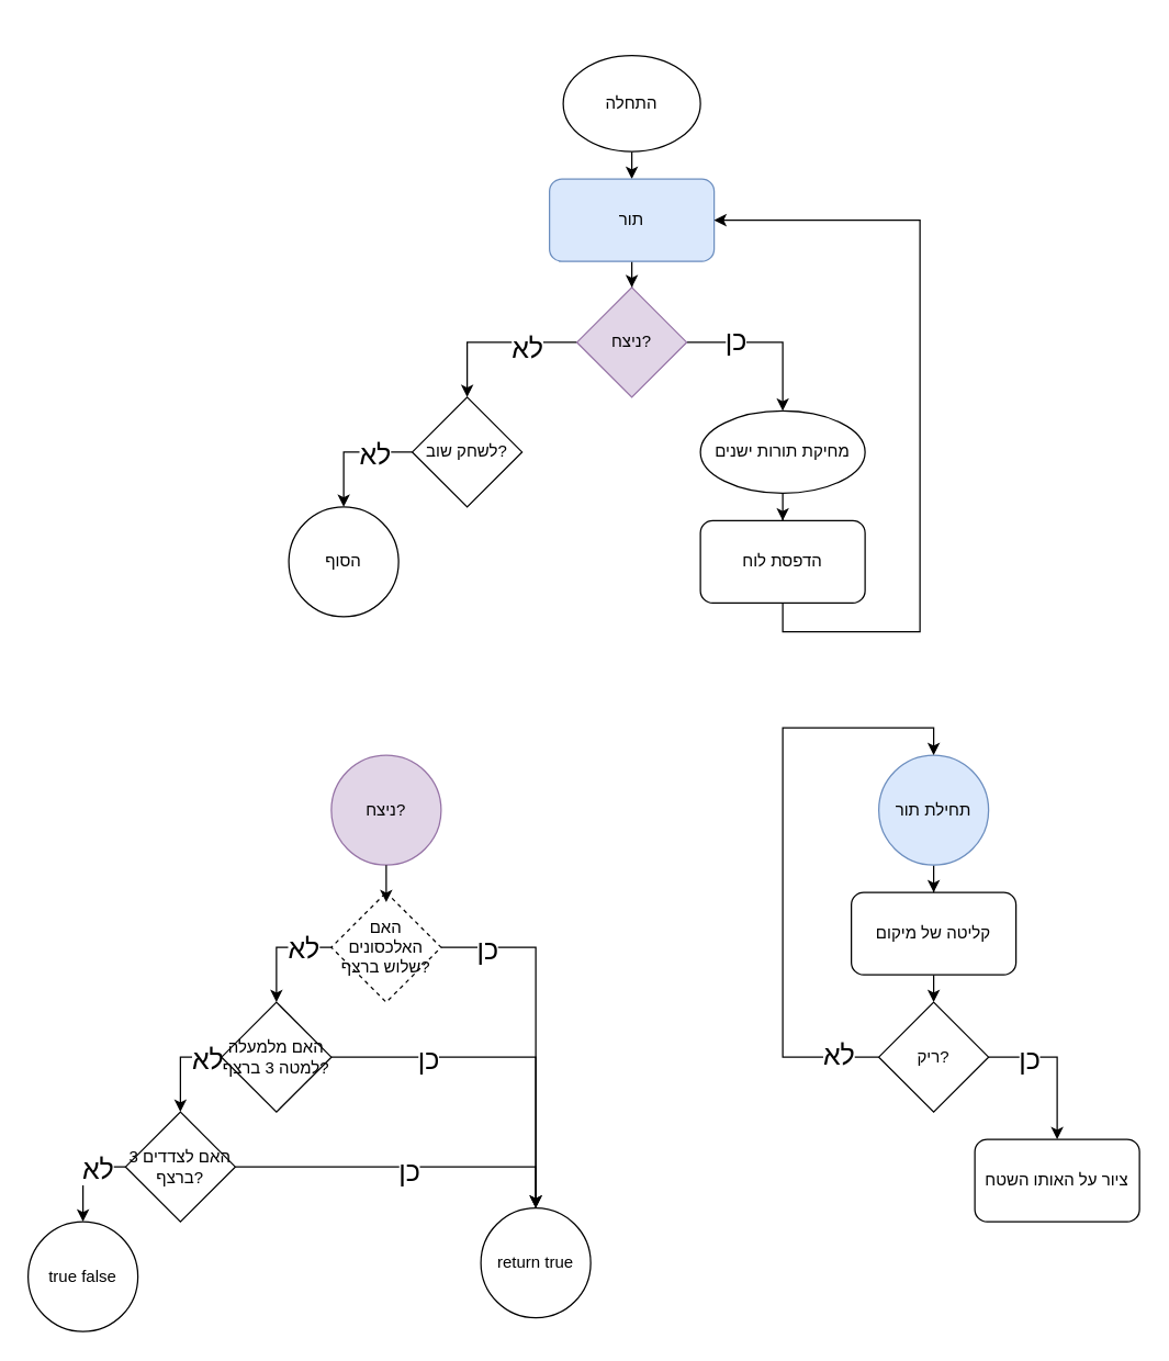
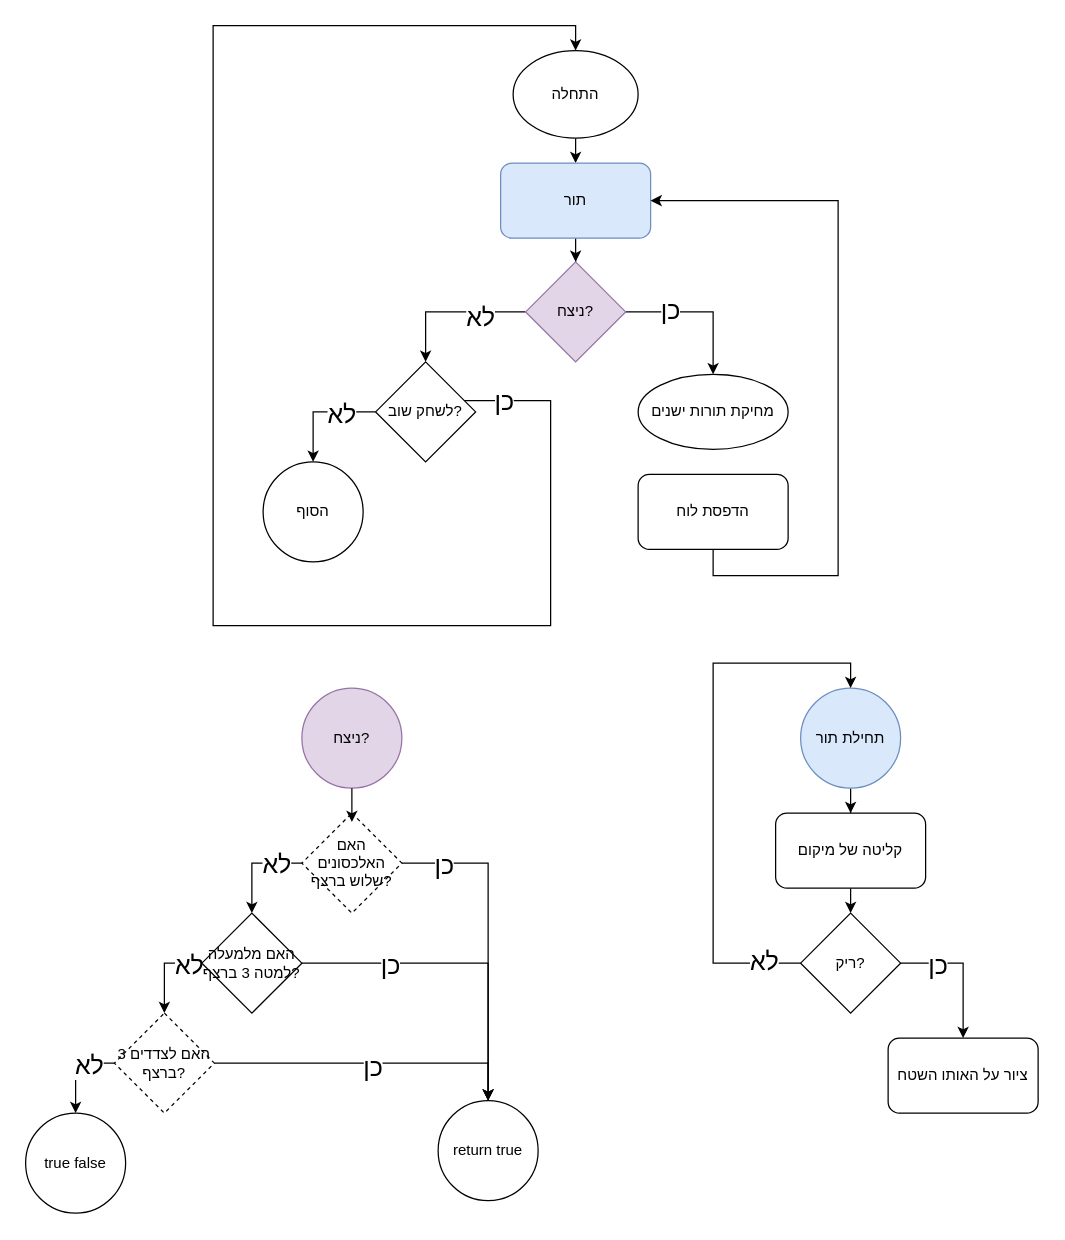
  <mxCell id="0" />
  <mxCell id="1" parent="0" />
  <mxCell id="2" style="edgeStyle=orthogonalEdgeStyle;rounded=0;orthogonalLoop=1;jettySize=auto;html=1;exitX=0.5;exitY=1;exitDx=0;exitDy=0;entryX=0.5;entryY=0;entryDx=0;entryDy=0;" parent="1" source="3" target="5" edge="1"><mxGeometry relative="1" as="geometry" /></mxCell>
  <mxCell id="3" value="התחלה" style="ellipse;whiteSpace=wrap;html=1;" parent="1" vertex="1"><mxGeometry x="410" y="40" width="100" height="70" as="geometry" /></mxCell>
  <mxCell id="4" style="edgeStyle=orthogonalEdgeStyle;rounded=0;orthogonalLoop=1;jettySize=auto;html=1;exitX=0.5;exitY=1;exitDx=0;exitDy=0;" parent="1" source="5" target="12" edge="1"><mxGeometry relative="1" as="geometry" /></mxCell>
  <mxCell id="5" value="תור" style="rounded=1;whiteSpace=wrap;html=1;labelBackgroundColor=none;labelBorderColor=none;fillColor=#dae8fc;strokeColor=#6c8ebf;" parent="1" vertex="1"><mxGeometry x="400" y="130" width="120" height="60" as="geometry" /></mxCell>
- <mxCell id="6" style="edgeStyle=orthogonalEdgeStyle;rounded=0;orthogonalLoop=1;jettySize=auto;html=1;exitX=0.5;exitY=1;exitDx=0;exitDy=0;" parent="1" source="7" target="14" edge="1"><mxGeometry relative="1" as="geometry" /></mxCell>
  <mxCell id="7" value="מחיקת תורות ישנים" style="ellipse;whiteSpace=wrap;html=1;" parent="1" vertex="1"><mxGeometry x="510" y="299" width="120" height="60" as="geometry" /></mxCell>
  <mxCell id="8" style="edgeStyle=orthogonalEdgeStyle;rounded=0;orthogonalLoop=1;jettySize=auto;html=1;" parent="1" source="12" target="7" edge="1"><mxGeometry relative="1" as="geometry" /></mxCell>
  <mxCell id="9" value="כן" style="edgeLabel;html=1;align=center;verticalAlign=middle;resizable=0;points=[];fontSize=20;" parent="8" vertex="1" connectable="0"><mxGeometry x="-0.417" y="3" relative="1" as="geometry"><mxPoint as="offset" /></mxGeometry></mxCell>
  <mxCell id="10" style="edgeStyle=orthogonalEdgeStyle;rounded=0;orthogonalLoop=1;jettySize=auto;html=1;entryX=0.5;entryY=0;entryDx=0;entryDy=0;" parent="1" source="12" target="19" edge="1"><mxGeometry relative="1" as="geometry" /></mxCell>
  <mxCell id="11" value="לא" style="edgeLabel;html=1;align=center;verticalAlign=middle;resizable=0;points=[];fontSize=20;" parent="10" vertex="1" connectable="0"><mxGeometry x="-0.383" y="3" relative="1" as="geometry"><mxPoint as="offset" /></mxGeometry></mxCell>
  <mxCell id="12" value="ניצח?" style="rhombus;whiteSpace=wrap;html=1;fillColor=#e1d5e7;strokeColor=#9673a6;" parent="1" vertex="1"><mxGeometry x="420" y="209" width="80" height="80" as="geometry" /></mxCell>
  <mxCell id="13" style="edgeStyle=orthogonalEdgeStyle;rounded=0;orthogonalLoop=1;jettySize=auto;html=1;entryX=1;entryY=0.5;entryDx=0;entryDy=0;" parent="1" source="14" target="5" edge="1"><mxGeometry relative="1" as="geometry"><Array as="points"><mxPoint x="570" y="460" /><mxPoint x="670" y="460" /><mxPoint x="670" y="160" /></Array></mxGeometry></mxCell>
  <mxCell id="14" value="הדפסת לוח" style="rounded=1;whiteSpace=wrap;html=1;" parent="1" vertex="1"><mxGeometry x="510" y="379" width="120" height="60" as="geometry" /></mxCell>
+ <mxCell id="15" style="edgeStyle=orthogonalEdgeStyle;rounded=0;orthogonalLoop=1;jettySize=auto;html=1;entryX=0.5;entryY=0;entryDx=0;entryDy=0;" parent="1" source="19" target="3" edge="1"><mxGeometry relative="1" as="geometry"><Array as="points"><mxPoint x="440" y="320" /><mxPoint x="440" y="500" /><mxPoint x="170" y="500" /><mxPoint x="170" y="20" /><mxPoint x="460" y="20" /></Array></mxGeometry></mxCell>
+ <mxCell id="16" value="כן" style="edgeLabel;html=1;align=center;verticalAlign=middle;resizable=0;points=[];fontSize=20;" parent="15" vertex="1" connectable="0"><mxGeometry x="-0.952" y="1" relative="1" as="geometry"><mxPoint as="offset" /></mxGeometry></mxCell>
  <mxCell id="17" style="edgeStyle=orthogonalEdgeStyle;rounded=0;orthogonalLoop=1;jettySize=auto;html=1;entryX=0.5;entryY=0;entryDx=0;entryDy=0;" parent="1" source="19" target="20" edge="1"><mxGeometry relative="1" as="geometry" /></mxCell>
  <mxCell id="18" value="לא" style="edgeLabel;html=1;align=center;verticalAlign=middle;resizable=0;points=[];fontSize=20;" parent="17" vertex="1" connectable="0"><mxGeometry x="-0.378" relative="1" as="geometry"><mxPoint as="offset" /></mxGeometry></mxCell>
  <mxCell id="19" value="לשחק שוב?" style="rhombus;whiteSpace=wrap;html=1;" parent="1" vertex="1"><mxGeometry x="300" y="289" width="80" height="80" as="geometry" /></mxCell>
  <mxCell id="20" value="הסוף" style="ellipse;whiteSpace=wrap;html=1;aspect=fixed;" parent="1" vertex="1"><mxGeometry x="210" y="369" width="80" height="80" as="geometry" /></mxCell>
  <mxCell id="21" style="edgeStyle=orthogonalEdgeStyle;rounded=0;orthogonalLoop=1;jettySize=auto;html=1;exitX=0.5;exitY=1;exitDx=0;exitDy=0;" parent="1" source="22" target="24" edge="1"><mxGeometry relative="1" as="geometry" /></mxCell>
  <mxCell id="22" value="תחילת תור" style="ellipse;whiteSpace=wrap;html=1;aspect=fixed;fillColor=#dae8fc;strokeColor=#6c8ebf;" parent="1" vertex="1"><mxGeometry x="640" y="550" width="80" height="80" as="geometry" /></mxCell>
  <mxCell id="23" style="edgeStyle=orthogonalEdgeStyle;rounded=0;orthogonalLoop=1;jettySize=auto;html=1;exitX=0.5;exitY=1;exitDx=0;exitDy=0;entryX=0.5;entryY=0;entryDx=0;entryDy=0;" parent="1" source="24" target="29" edge="1"><mxGeometry relative="1" as="geometry" /></mxCell>
  <mxCell id="24" value="קליטה של מיקום" style="rounded=1;whiteSpace=wrap;html=1;" parent="1" vertex="1"><mxGeometry x="620" y="650" width="120" height="60" as="geometry" /></mxCell>
  <mxCell id="25" style="edgeStyle=orthogonalEdgeStyle;rounded=0;orthogonalLoop=1;jettySize=auto;html=1;exitX=1;exitY=0.5;exitDx=0;exitDy=0;" parent="1" source="29" target="30" edge="1"><mxGeometry relative="1" as="geometry" /></mxCell>
  <mxCell id="26" value="&lt;font style=&quot;font-size: 20px;&quot;&gt;כן&lt;/font&gt;" style="edgeLabel;html=1;align=center;verticalAlign=middle;resizable=0;points=[];" parent="25" vertex="1" connectable="0"><mxGeometry x="-0.473" relative="1" as="geometry"><mxPoint as="offset" /></mxGeometry></mxCell>
  <mxCell id="27" style="edgeStyle=orthogonalEdgeStyle;rounded=0;orthogonalLoop=1;jettySize=auto;html=1;exitX=0;exitY=0.5;exitDx=0;exitDy=0;entryX=0.5;entryY=0;entryDx=0;entryDy=0;" parent="1" source="29" target="22" edge="1"><mxGeometry relative="1" as="geometry"><Array as="points"><mxPoint x="570" y="770" /><mxPoint x="570" y="530" /><mxPoint x="680" y="530" /></Array></mxGeometry></mxCell>
  <mxCell id="28" value="&lt;font style=&quot;font-size: 20px;&quot;&gt;לא&lt;/font&gt;" style="edgeLabel;html=1;align=center;verticalAlign=middle;resizable=0;points=[];" parent="27" vertex="1" connectable="0"><mxGeometry x="-0.864" y="-3" relative="1" as="geometry"><mxPoint as="offset" /></mxGeometry></mxCell>
  <mxCell id="29" value="ריק?" style="rhombus;whiteSpace=wrap;html=1;" parent="1" vertex="1"><mxGeometry x="640" y="730" width="80" height="80" as="geometry" /></mxCell>
  <mxCell id="30" value="ציור על האותו השטח" style="rounded=1;whiteSpace=wrap;html=1;" parent="1" vertex="1"><mxGeometry x="710" y="830" width="120" height="60" as="geometry" /></mxCell>
  <mxCell id="31" value="ניצח?" style="ellipse;whiteSpace=wrap;html=1;aspect=fixed;fillColor=#e1d5e7;strokeColor=#9673a6;" parent="1" vertex="1"><mxGeometry x="241" y="550" width="80" height="80" as="geometry" /></mxCell>
  <mxCell id="32" value="&lt;font style=&quot;font-size: 20px;&quot;&gt;לא&lt;/font&gt;" style="edgeStyle=orthogonalEdgeStyle;rounded=0;orthogonalLoop=1;jettySize=auto;html=1;exitX=0;exitY=0.5;exitDx=0;exitDy=0;" parent="1" source="34" target="41" edge="1"><mxGeometry x="-0.5" relative="1" as="geometry"><mxPoint as="offset" /></mxGeometry></mxCell>
  <mxCell id="33" style="edgeStyle=orthogonalEdgeStyle;rounded=0;orthogonalLoop=1;jettySize=auto;html=1;exitX=1;exitY=0.5;exitDx=0;exitDy=0;" parent="1" source="34" target="49" edge="1"><mxGeometry relative="1" as="geometry" /></mxCell>
  <mxCell id="34" value="האם האלכסונים שלוש ברצף?" style="rhombus;whiteSpace=wrap;html=1;dashed=1;" parent="1" vertex="1"><mxGeometry x="241" y="650" width="80" height="80" as="geometry" /></mxCell>
  <mxCell id="35" style="edgeStyle=orthogonalEdgeStyle;rounded=0;orthogonalLoop=1;jettySize=auto;html=1;exitX=0;exitY=0.5;exitDx=0;exitDy=0;" parent="1" source="41" target="46" edge="1"><mxGeometry relative="1" as="geometry" /></mxCell>
  <mxCell id="36" value="לא" style="edgeLabel;html=1;align=center;verticalAlign=middle;resizable=0;points=[];" parent="35" vertex="1" connectable="0"><mxGeometry x="-0.629" y="-1" relative="1" as="geometry"><mxPoint as="offset" /></mxGeometry></mxCell>
  <mxCell id="37" value="&lt;font style=&quot;font-size: 20px;&quot;&gt;לא&lt;/font&gt;" style="edgeLabel;html=1;align=center;verticalAlign=middle;resizable=0;points=[];" parent="35" vertex="1" connectable="0"><mxGeometry x="-0.686" relative="1" as="geometry"><mxPoint as="offset" /></mxGeometry></mxCell>
  <mxCell id="38" style="edgeStyle=orthogonalEdgeStyle;rounded=0;orthogonalLoop=1;jettySize=auto;html=1;" parent="1" source="41" target="49" edge="1"><mxGeometry relative="1" as="geometry" /></mxCell>
  <mxCell id="39" value="&lt;span style=&quot;color: rgba(0, 0, 0, 0); font-family: monospace; font-size: 0px; text-align: start; background-color: rgb(251, 251, 251);&quot;&gt;%3CmxGraphModel%3E%3Croot%3E%3CmxCell%20id%3D%220%22%2F%3E%3CmxCell%20id%3D%221%22%20parent%3D%220%22%2F%3E%3CmxCell%20id%3D%222%22%20value%3D%22%D7%9B%D7%9F%22%20style%3D%22edgeLabel%3Bhtml%3D1%3Balign%3Dcenter%3BverticalAlign%3Dmiddle%3Bresizable%3D0%3Bpoints%3D%5B%5D%3BfontSize%3D20%3B%22%20vertex%3D%221%22%20connectable%3D%220%22%20parent%3D%221%22%3E%3CmxGeometry%20x%3D%22334%22%20y%3D%22680%22%20as%3D%22geometry%22%2F%3E%3C%2FmxCell%3E%3C%2Froot%3E%3C%2FmxGraphModel%3E&lt;/span&gt;" style="edgeLabel;html=1;align=center;verticalAlign=middle;resizable=0;points=[];" parent="38" vertex="1" connectable="0"><mxGeometry x="-0.444" y="-1" relative="1" as="geometry"><mxPoint as="offset" /></mxGeometry></mxCell>
  <mxCell id="40" value="כן" style="edgeLabel;html=1;align=center;verticalAlign=middle;resizable=0;points=[];fontSize=20;" parent="38" vertex="1" connectable="0"><mxGeometry x="-0.46" relative="1" as="geometry"><mxPoint as="offset" /></mxGeometry></mxCell>
  <mxCell id="41" value="האם מלמעלה למטה 3 ברצף?" style="rhombus;whiteSpace=wrap;html=1;" parent="1" vertex="1"><mxGeometry x="161" y="730" width="80" height="80" as="geometry" /></mxCell>
  <mxCell id="42" value="" style="edgeStyle=orthogonalEdgeStyle;rounded=0;orthogonalLoop=1;jettySize=auto;html=1;exitX=0;exitY=0.5;exitDx=0;exitDy=0;fontSize=20;" parent="1" source="46" target="47" edge="1"><mxGeometry x="0.718" y="20" relative="1" as="geometry"><mxPoint as="offset" /></mxGeometry></mxCell>
  <mxCell id="43" value="לא" style="edgeLabel;html=1;align=center;verticalAlign=middle;resizable=0;points=[];fontSize=20;" parent="42" vertex="1" connectable="0"><mxGeometry x="-0.239" y="-2" relative="1" as="geometry"><mxPoint x="6" y="2" as="offset" /></mxGeometry></mxCell>
  <mxCell id="44" style="edgeStyle=orthogonalEdgeStyle;rounded=0;orthogonalLoop=1;jettySize=auto;html=1;" parent="1" source="46" target="49" edge="1"><mxGeometry relative="1" as="geometry"><Array as="points"><mxPoint x="390" y="850" /></Array></mxGeometry></mxCell>
  <mxCell id="45" value="כן" style="edgeLabel;html=1;align=center;verticalAlign=middle;resizable=0;points=[];fontSize=20;" parent="44" vertex="1" connectable="0"><mxGeometry x="0.012" y="-2" relative="1" as="geometry"><mxPoint as="offset" /></mxGeometry></mxCell>
- <mxCell id="46" value="האם לצדדים 3 ברצף?" style="rhombus;whiteSpace=wrap;html=1;" parent="1" vertex="1"><mxGeometry x="91" y="810" width="80" height="80" as="geometry" /></mxCell>
+ <mxCell id="46" value="האם לצדדים 3 ברצף?" style="rhombus;whiteSpace=wrap;html=1;dashed=1;" parent="1" vertex="1"><mxGeometry x="91" y="810" width="80" height="80" as="geometry" /></mxCell>
  <mxCell id="47" value="true false" style="ellipse;whiteSpace=wrap;html=1;aspect=fixed;" parent="1" vertex="1"><mxGeometry y="890" width="80" height="80" as="geometry" x="20" /></mxCell>
  <mxCell id="48" style="edgeStyle=orthogonalEdgeStyle;rounded=0;orthogonalLoop=1;jettySize=auto;html=1;exitX=0.5;exitY=1;exitDx=0;exitDy=0;entryX=0.5;entryY=0.088;entryDx=0;entryDy=0;entryPerimeter=0;" parent="1" source="31" target="34" edge="1"><mxGeometry relative="1" as="geometry" /></mxCell>
  <mxCell id="49" value="return true" style="ellipse;whiteSpace=wrap;html=1;aspect=fixed;" parent="1" vertex="1"><mxGeometry x="350" y="880" width="80" height="80" as="geometry" /></mxCell>
  <mxCell id="50" value="כן" style="edgeLabel;html=1;align=center;verticalAlign=middle;resizable=0;points=[];fontSize=20;" parent="1" vertex="1" connectable="0"><mxGeometry x="354" y="690" as="geometry" /></mxCell>
